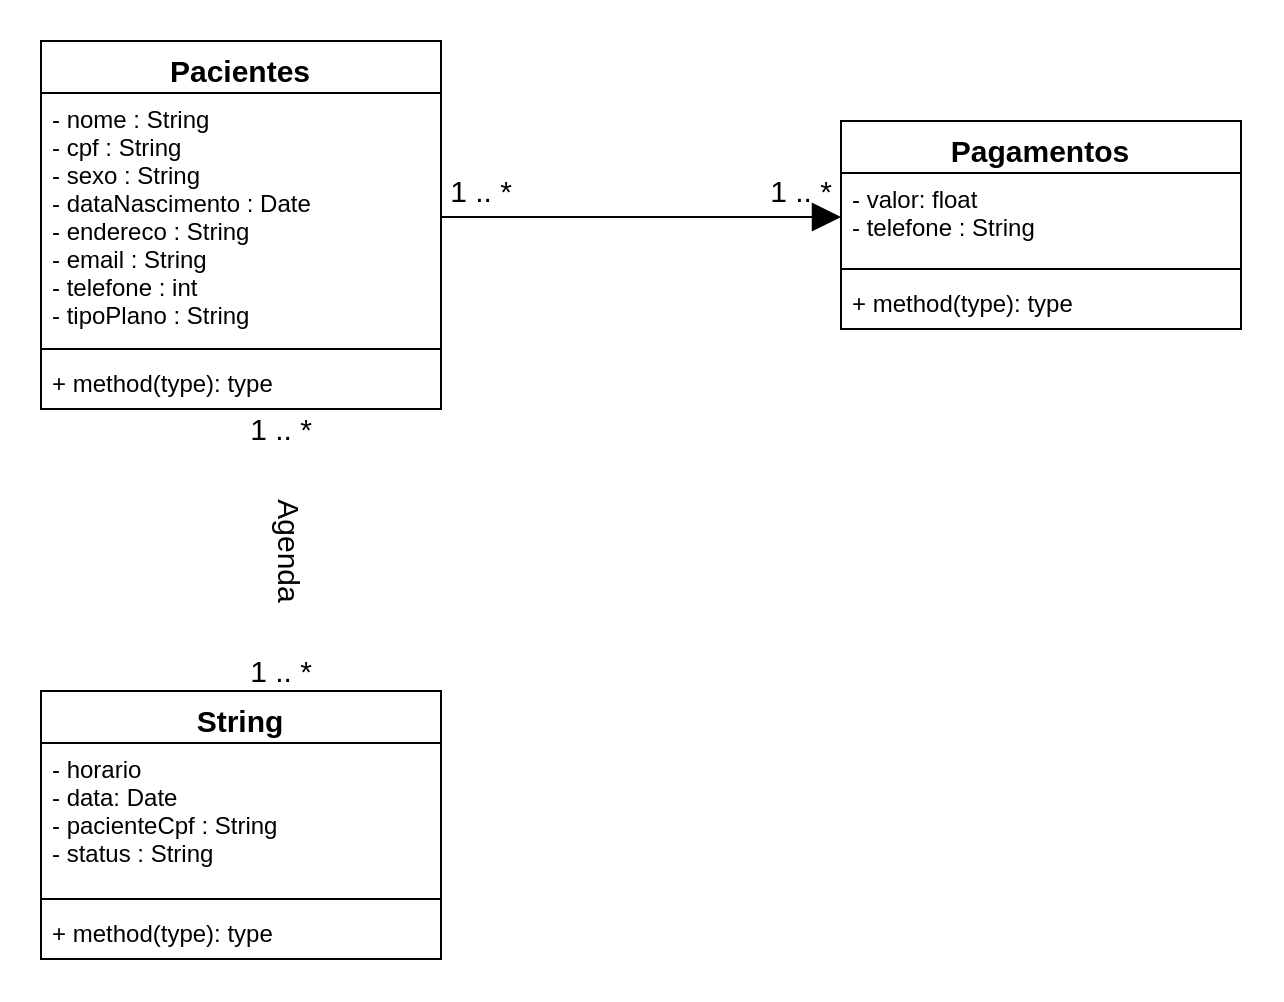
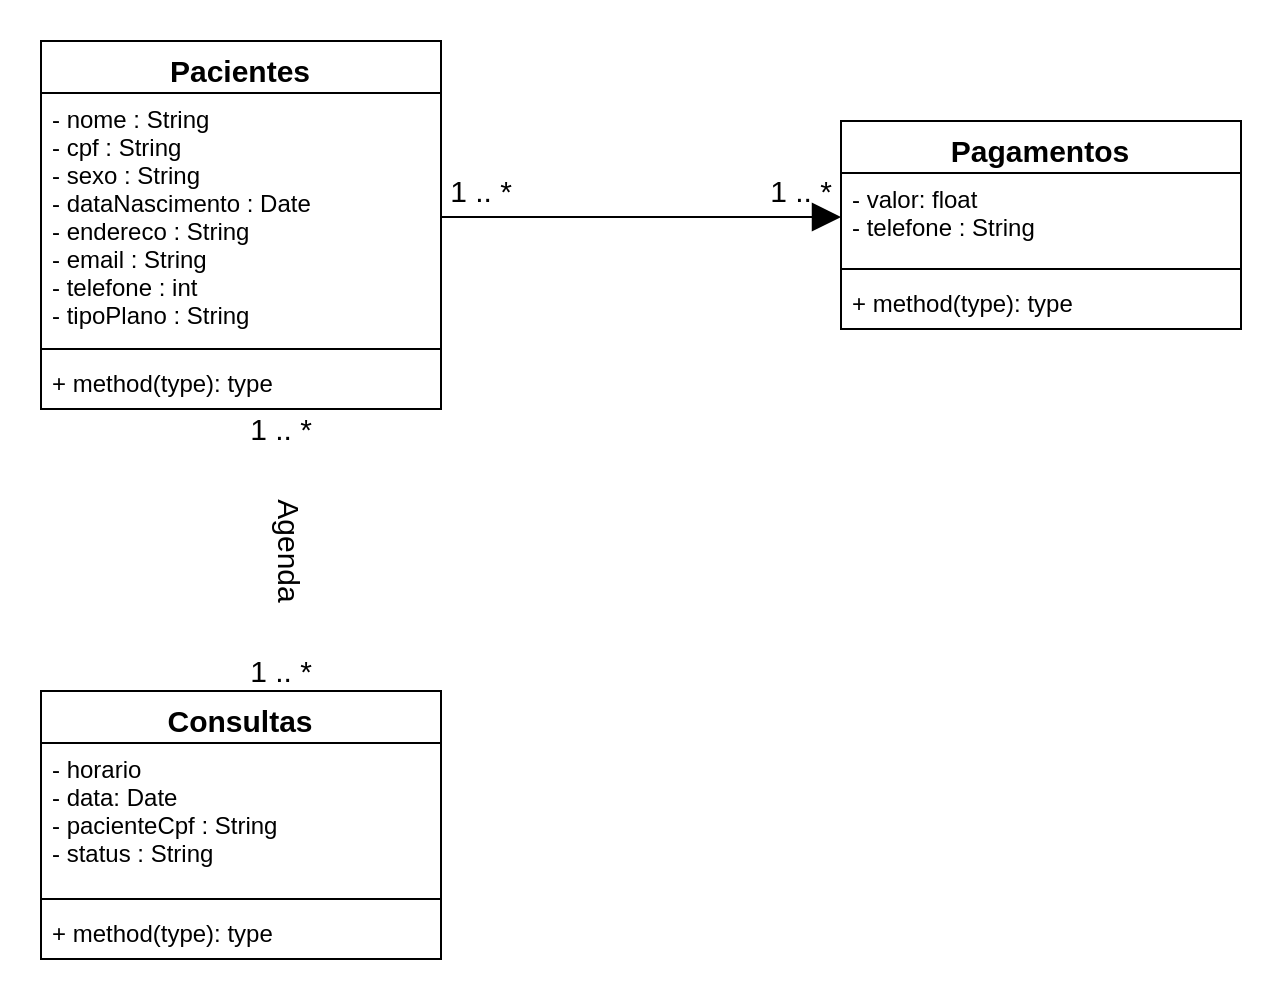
  <mxCell id="0" />
  <mxCell id="1" parent="0" />
  <mxCell id="2" value="Pacientes" style="swimlane;fontStyle=1;align=center;verticalAlign=top;childLayout=stackLayout;horizontal=1;startSize=26;horizontalStack=0;resizeParent=1;resizeParentMax=0;resizeLast=0;collapsible=1;marginBottom=0;fontSize=15;" vertex="1" parent="1"><mxGeometry x="20" y="20" width="200" height="184" as="geometry" /></mxCell>
  <mxCell id="3" value="- nome : String&#10;- cpf : String&#10;- sexo : String&#10;- dataNascimento : Date&#10;- endereco : String&#10;- email : String&#10;- telefone : int&#10;- tipoPlano : String&#10;&#10;" style="text;strokeColor=none;fillColor=none;align=left;verticalAlign=top;spacingLeft=4;spacingRight=4;overflow=hidden;rotatable=0;points=[[0,0.5],[1,0.5]];portConstraint=eastwest;" vertex="1" parent="2"><mxGeometry y="26" width="200" height="124" as="geometry" /></mxCell>
  <mxCell id="4" value="" style="line;strokeWidth=1;fillColor=none;align=left;verticalAlign=middle;spacingTop=-1;spacingLeft=3;spacingRight=3;rotatable=0;labelPosition=right;points=[];portConstraint=eastwest;" vertex="1" parent="2"><mxGeometry y="150" width="200" height="8" as="geometry" /></mxCell>
  <mxCell id="5" value="+ method(type): type" style="text;strokeColor=none;fillColor=none;align=left;verticalAlign=top;spacingLeft=4;spacingRight=4;overflow=hidden;rotatable=0;points=[[0,0.5],[1,0.5]];portConstraint=eastwest;" vertex="1" parent="2"><mxGeometry y="158" width="200" height="26" as="geometry" /></mxCell>
- <mxCell id="6" value="String" style="swimlane;fontStyle=1;align=center;verticalAlign=top;childLayout=stackLayout;horizontal=1;startSize=26;horizontalStack=0;resizeParent=1;resizeParentMax=0;resizeLast=0;collapsible=1;marginBottom=0;fontSize=15;" vertex="1" parent="1"><mxGeometry x="20" y="345" width="200" height="134" as="geometry" /></mxCell>
+ <mxCell id="6" value="Consultas" style="swimlane;fontStyle=1;align=center;verticalAlign=top;childLayout=stackLayout;horizontal=1;startSize=26;horizontalStack=0;resizeParent=1;resizeParentMax=0;resizeLast=0;collapsible=1;marginBottom=0;fontSize=15;" vertex="1" parent="1"><mxGeometry x="20" y="345" width="200" height="134" as="geometry" /></mxCell>
  <mxCell id="7" value="- horario&#10;- data: Date&#10;- pacienteCpf : String&#10;- status : String&#10;&#10;" style="text;strokeColor=none;fillColor=none;align=left;verticalAlign=top;spacingLeft=4;spacingRight=4;overflow=hidden;rotatable=0;points=[[0,0.5],[1,0.5]];portConstraint=eastwest;" vertex="1" parent="6"><mxGeometry y="26" width="200" height="74" as="geometry" /></mxCell>
  <mxCell id="8" value="" style="line;strokeWidth=1;fillColor=none;align=left;verticalAlign=middle;spacingTop=-1;spacingLeft=3;spacingRight=3;rotatable=0;labelPosition=right;points=[];portConstraint=eastwest;" vertex="1" parent="6"><mxGeometry y="100" width="200" height="8" as="geometry" /></mxCell>
  <mxCell id="9" value="+ method(type): type" style="text;strokeColor=none;fillColor=none;align=left;verticalAlign=top;spacingLeft=4;spacingRight=4;overflow=hidden;rotatable=0;points=[[0,0.5],[1,0.5]];portConstraint=eastwest;" vertex="1" parent="6"><mxGeometry y="108" width="200" height="26" as="geometry" /></mxCell>
  <mxCell id="10" value="Pagamentos&#10;" style="swimlane;fontStyle=1;align=center;verticalAlign=top;childLayout=stackLayout;horizontal=1;startSize=26;horizontalStack=0;resizeParent=1;resizeParentMax=0;resizeLast=0;collapsible=1;marginBottom=0;fontSize=15;" vertex="1" parent="1"><mxGeometry x="420" y="60" width="200" height="104" as="geometry" /></mxCell>
  <mxCell id="11" value="- valor: float&#10;- telefone : String&#10;" style="text;strokeColor=none;fillColor=none;align=left;verticalAlign=top;spacingLeft=4;spacingRight=4;overflow=hidden;rotatable=0;points=[[0,0.5],[1,0.5]];portConstraint=eastwest;" vertex="1" parent="10"><mxGeometry y="26" width="200" height="44" as="geometry" /></mxCell>
  <mxCell id="12" value="" style="line;strokeWidth=1;fillColor=none;align=left;verticalAlign=middle;spacingTop=-1;spacingLeft=3;spacingRight=3;rotatable=0;labelPosition=right;points=[];portConstraint=eastwest;" vertex="1" parent="10"><mxGeometry y="70" width="200" height="8" as="geometry" /></mxCell>
  <mxCell id="13" value="+ method(type): type" style="text;strokeColor=none;fillColor=none;align=left;verticalAlign=top;spacingLeft=4;spacingRight=4;overflow=hidden;rotatable=0;points=[[0,0.5],[1,0.5]];portConstraint=eastwest;" vertex="1" parent="10"><mxGeometry y="78" width="200" height="26" as="geometry" /></mxCell>
  <mxCell id="14" value="" style="endArrow=block;html=1;fontSize=15;exitX=1;exitY=0.5;exitDx=0;exitDy=0;entryX=0;entryY=0.5;entryDx=0;entryDy=0;startArrow=none;startFill=0;endFill=1;endSize=12;" edge="1" parent="1" source="3" target="11"><mxGeometry width="50" height="50" relative="1" as="geometry"><mxPoint x="340" y="255" as="sourcePoint" /><mxPoint x="390" y="205" as="targetPoint" /></mxGeometry></mxCell>
  <mxCell id="15" value="1 .. *" style="text;html=1;align=center;verticalAlign=middle;resizable=0;points=[];autosize=1;strokeColor=none;fontSize=15;" vertex="1" parent="1"><mxGeometry x="115" y="204" width="50" height="20" as="geometry" /></mxCell>
  <mxCell id="16" value="1 .. *" style="text;html=1;align=center;verticalAlign=middle;resizable=0;points=[];autosize=1;strokeColor=none;fontSize=15;" vertex="1" parent="1"><mxGeometry x="115" y="325" width="50" height="20" as="geometry" /></mxCell>
  <mxCell id="17" value="1 .. *" style="text;html=1;align=center;verticalAlign=middle;resizable=0;points=[];autosize=1;strokeColor=none;fontSize=15;" vertex="1" parent="1"><mxGeometry x="215" y="85" width="50" height="20" as="geometry" /></mxCell>
  <mxCell id="18" value="1 .. *" style="text;html=1;align=center;verticalAlign=middle;resizable=0;points=[];autosize=1;strokeColor=none;fontSize=15;" vertex="1" parent="1"><mxGeometry x="375" y="85" width="50" height="20" as="geometry" /></mxCell>
  <mxCell id="19" value="Agenda" style="text;html=1;align=center;verticalAlign=middle;resizable=0;points=[];autosize=1;strokeColor=none;fontSize=15;rotation=90;" vertex="1" parent="1"><mxGeometry x="115" y="265" width="60" height="20" as="geometry" /></mxCell>
